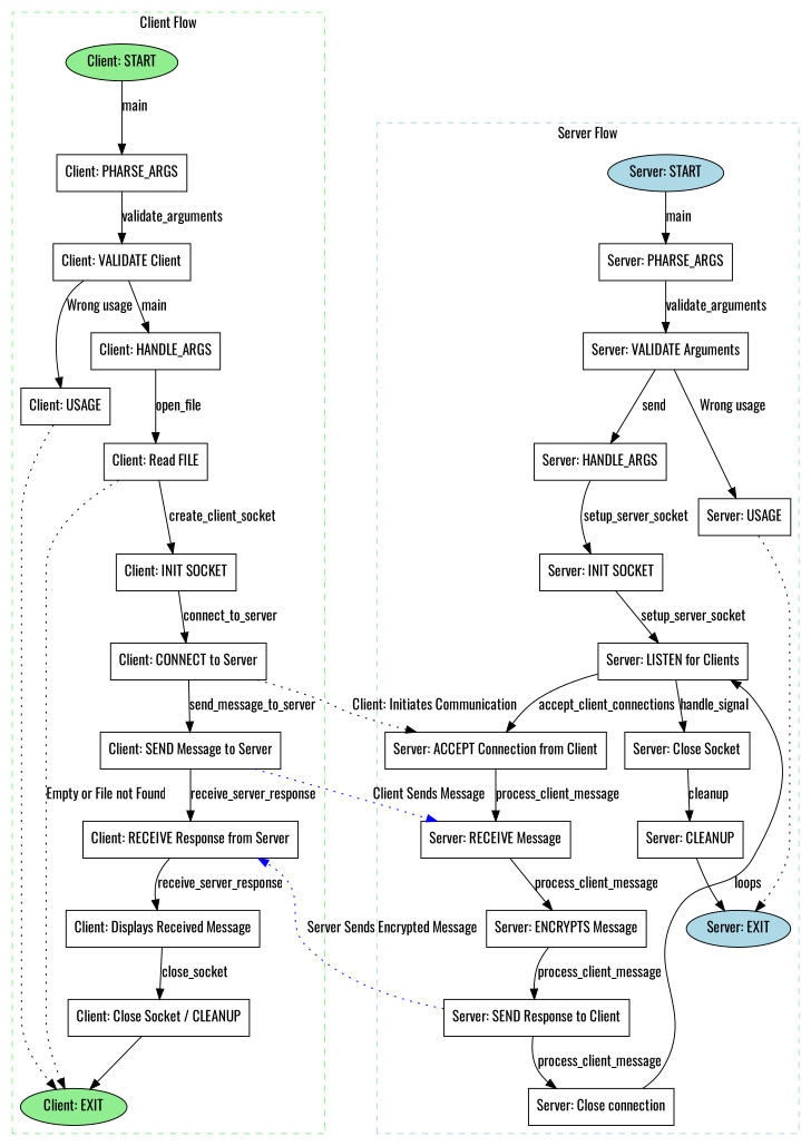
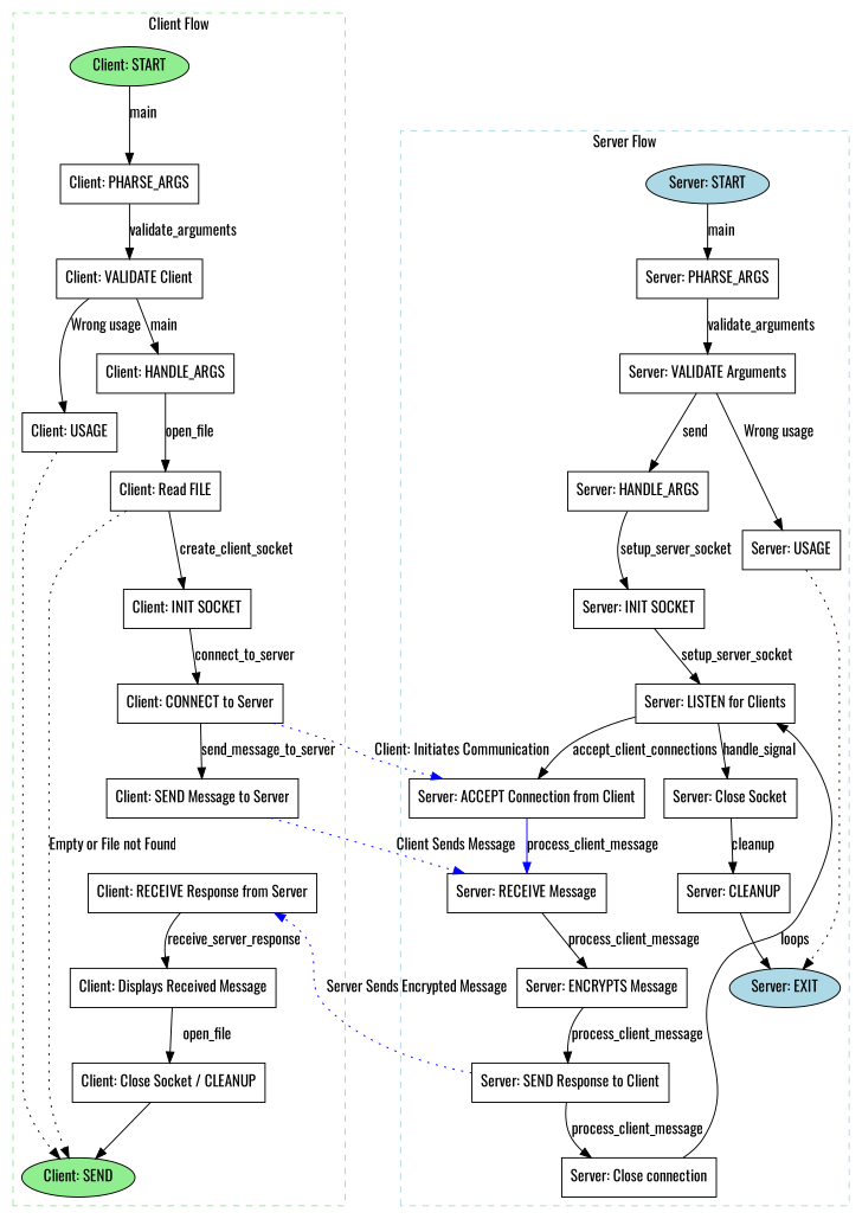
  digraph {
    fontname=Oswald
    node [fontname=Oswald shape=box]
    edge [fontname=Oswald]
    n1 [fillcolor=lightgreen label="Client: START" shape=ellipse style=filled]
    n2 [label="Client: PHARSE_ARGS"]
    n3 [label="Client: VALIDATE Client"]
    n4 [label="Client: USAGE"]
    n5 [label="Client: HANDLE_ARGS"]
    n6 [label="Client: Read FILE"]
    n7 [label="Client: INIT SOCKET"]
    n8 [label="Client: CONNECT to Server"]
    n9 [label="Client: SEND Message to Server"]
    n10 [label="Client: RECEIVE Response from Server"]
    n11 [label="Client: Displays Received Message"]
    n12 [label="Client: Close Socket / CLEANUP"]
-   n13 [fillcolor=lightgreen label="Client: EXIT" shape=ellipse style=filled]
+   n13 [fillcolor=lightgreen label="Client: SEND" shape=ellipse style=filled]
    n14 [fillcolor=lightblue label="Server: START" shape=ellipse style=filled]
    n15 [label="Server: PHARSE_ARGS"]
    n16 [label="Server: VALIDATE Arguments"]
    n17 [label="Server: USAGE"]
    n18 [label="Server: HANDLE_ARGS"]
    n19 [label="Server: INIT SOCKET"]
    n20 [label="Server: LISTEN for Clients"]
    n21 [label="Server: ACCEPT Connection from Client"]
    n22 [label="Server: RECEIVE Message"]
    n23 [label="Server: ENCRYPTS Message"]
    n24 [label="Server: SEND Response to Client"]
    n25 [label="Server: Close connection"]
    n26 [label="Server: Close Socket"]
    n27 [label="Server: CLEANUP"]
    n28 [fillcolor=lightblue label="Server: EXIT" shape=ellipse style=filled]
    subgraph cluster_1 {
      color=lightgreen
      label="Client Flow"
      style=dashed
      n1
      n2
      n3
      n4
      n5
      n6
      n7
      n8
      n9
      n10
      n11
      n12
      n13
    }
    subgraph cluster_2 {
      color=lightblue
      label="Server Flow"
      style=dashed
      n14
      n15
      n16
      n17
      n18
      n19
      n20
      n21
      n22
      n23
      n24
      n25
      n26
      n27
      n28
    }
    n1 -> n2 [label=main]
    n2 -> n3 [label=validate_arguments]
    n3 -> n4 [label="Wrong usage"]
    n3 -> n5 [label=main]
    n4 -> n13 [style=dotted]
    n5 -> n6 [label=open_file]
    n6 -> n7 [label=create_client_socket]
    n6 -> n13 [label="Empty or File not Found" style=dotted]
    n7 -> n8 [label=connect_to_server]
    n8 -> n9 [label=send_message_to_server]
-   n8 -> n21 [color=black label="Client: Initiates Communication" style=dotted]
-   n9 -> n10 [label=receive_server_response]
+   n8 -> n21 [color=blue label="Client: Initiates Communication" style=dotted]
    n9 -> n22 [color=blue label="Client Sends Message" style=dotted]
    n10 -> n11 [label=receive_server_response]
-   n11 -> n12 [label=close_socket]
+   n11 -> n12 [label=open_file]
    n12 -> n13
    n14 -> n15 [label=main]
    n15 -> n16 [label=validate_arguments]
    n16 -> n17 [label="Wrong usage"]
    n16 -> n18 [label=send]
    n17 -> n28 [style=dotted]
    n18 -> n19 [label=setup_server_socket]
    n19 -> n20 [label=setup_server_socket]
    n20 -> n21 [label=accept_client_connections]
    n20 -> n26 [label=handle_signal]
-   n21 -> n22 [label=process_client_message]
+   n21 -> n22 [label=process_client_message color=blue]
    n22 -> n23 [label=process_client_message]
    n23 -> n24 [label=process_client_message]
    n24 -> n10 [color=blue label="Server Sends Encrypted Message" style=dotted]
    n24 -> n25 [label=process_client_message]
    n25 -> n20 [label=loops]
    n26 -> n27 [label=cleanup]
    n27 -> n28
  }
